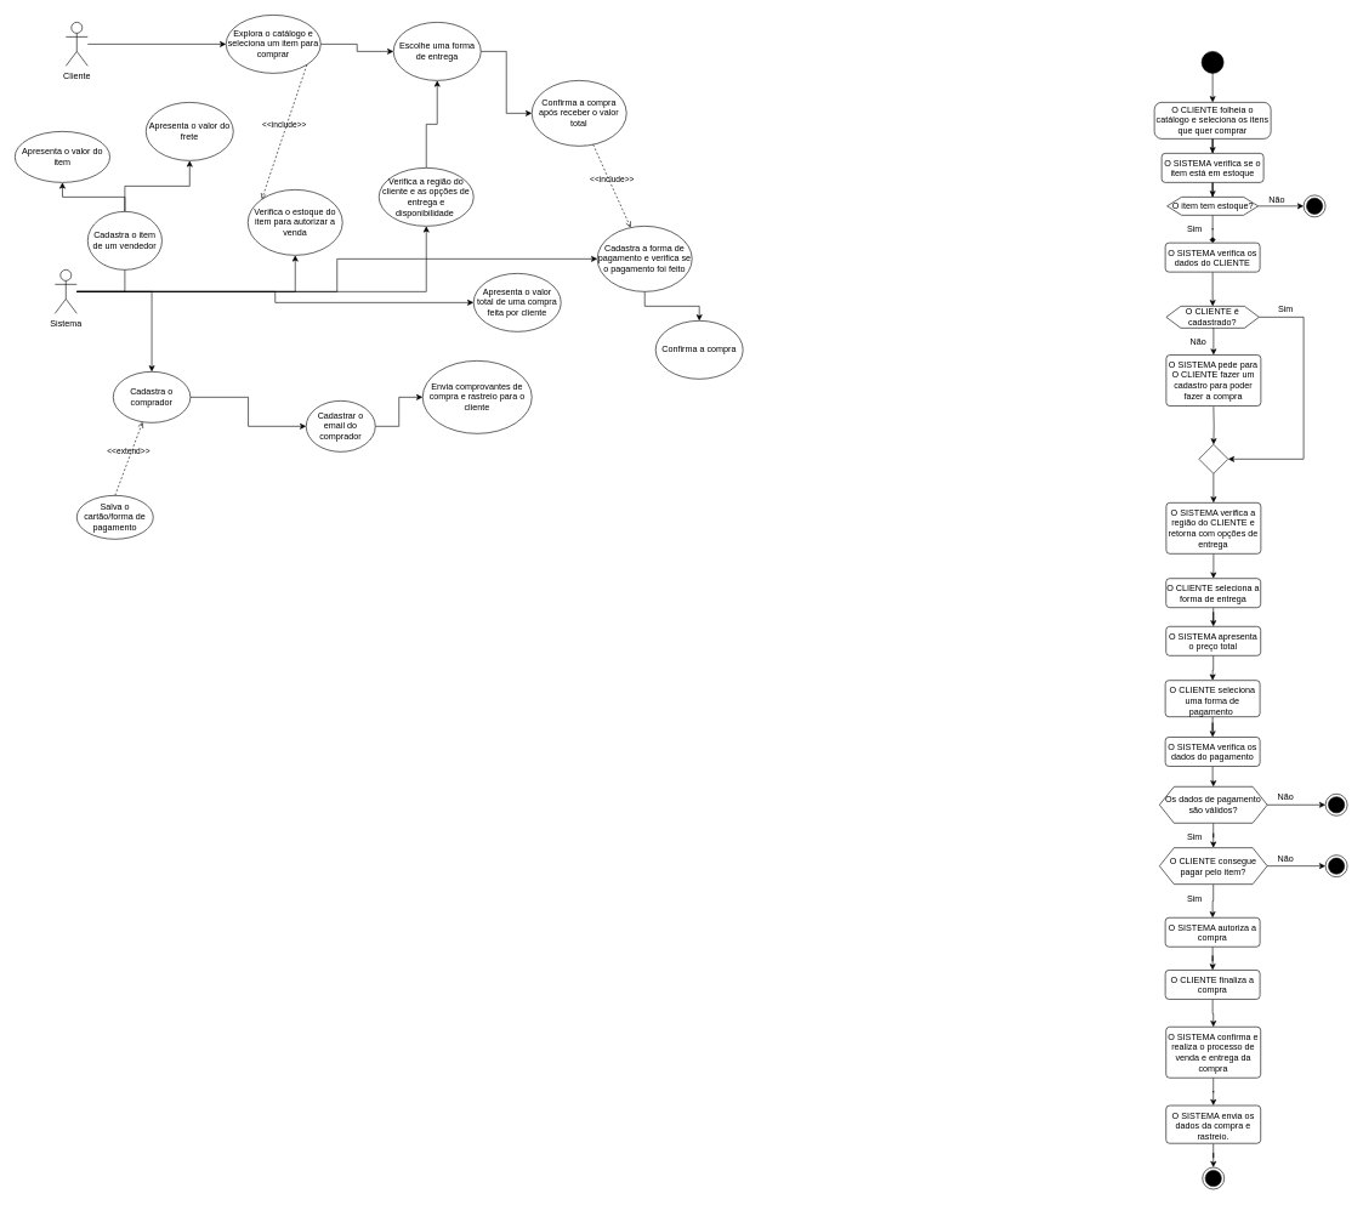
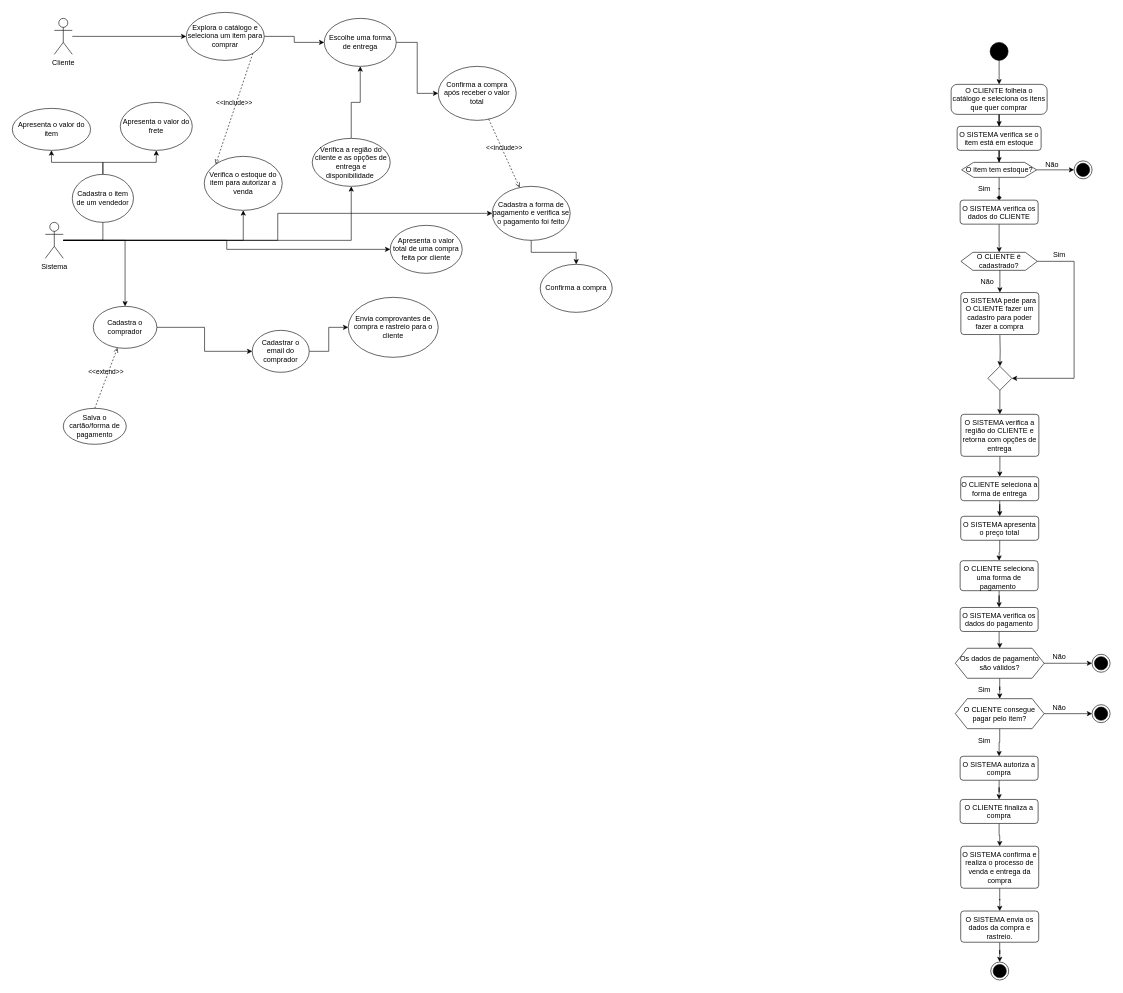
  <mxCell id="0" />
  <mxCell id="1" parent="0" />
  <mxCell id="2" style="edgeStyle=orthogonalEdgeStyle;rounded=0;orthogonalLoop=1;jettySize=auto;html=1;" parent="1" source="3" target="12" edge="1"><mxGeometry relative="1" as="geometry" /></mxCell>
  <mxCell id="3" value="Cliente" style="shape=umlActor;verticalLabelPosition=bottom;verticalAlign=top;html=1;outlineConnect=0;" parent="1" vertex="1"><mxGeometry x="90" y="30" width="30" height="60" as="geometry" /></mxCell>
  <mxCell id="4" style="edgeStyle=orthogonalEdgeStyle;rounded=0;orthogonalLoop=1;jettySize=auto;html=1;" parent="1" source="10" target="14" edge="1"><mxGeometry relative="1" as="geometry" /></mxCell>
  <mxCell id="5" style="edgeStyle=orthogonalEdgeStyle;rounded=0;orthogonalLoop=1;jettySize=auto;html=1;" parent="1" source="10" target="15" edge="1"><mxGeometry relative="1" as="geometry"><mxPoint x="410" y="360" as="targetPoint" /></mxGeometry></mxCell>
  <mxCell id="6" style="edgeStyle=orthogonalEdgeStyle;rounded=0;orthogonalLoop=1;jettySize=auto;html=1;entryX=0.5;entryY=1;entryDx=0;entryDy=0;endArrow=none;" parent="1" source="10" target="23" edge="1"><mxGeometry relative="1" as="geometry"><mxPoint x="155" y="330" as="targetPoint" /></mxGeometry></mxCell>
  <mxCell id="7" style="edgeStyle=orthogonalEdgeStyle;rounded=0;orthogonalLoop=1;jettySize=auto;html=1;" parent="1" source="10" target="26" edge="1"><mxGeometry relative="1" as="geometry" /></mxCell>
  <mxCell id="8" style="edgeStyle=orthogonalEdgeStyle;rounded=0;orthogonalLoop=1;jettySize=auto;html=1;" parent="1" source="10" target="32" edge="1"><mxGeometry relative="1" as="geometry" /></mxCell>
  <mxCell id="9" style="edgeStyle=orthogonalEdgeStyle;rounded=0;orthogonalLoop=1;jettySize=auto;html=1;entryX=0;entryY=0.5;entryDx=0;entryDy=0;" parent="1" source="10" target="34" edge="1"><mxGeometry relative="1" as="geometry" /></mxCell>
  <mxCell id="10" value="Sistema" style="shape=umlActor;verticalLabelPosition=bottom;verticalAlign=top;html=1;outlineConnect=0;" parent="1" vertex="1"><mxGeometry x="75" y="370" width="30" height="60" as="geometry" /></mxCell>
  <mxCell id="11" style="edgeStyle=orthogonalEdgeStyle;rounded=0;orthogonalLoop=1;jettySize=auto;html=1;" parent="1" source="12" target="30" edge="1"><mxGeometry relative="1" as="geometry" /></mxCell>
  <mxCell id="12" value="Explora o catálogo e seleciona um item para comprar" style="ellipse;whiteSpace=wrap;html=1;" parent="1" vertex="1"><mxGeometry x="310" width="130" height="80" as="geometry" y="20" /></mxCell>
  <mxCell id="13" style="edgeStyle=orthogonalEdgeStyle;rounded=0;orthogonalLoop=1;jettySize=auto;html=1;" parent="1" source="14" target="18" edge="1"><mxGeometry relative="1" as="geometry" /></mxCell>
  <mxCell id="14" value="Cadastra o comprador" style="ellipse;whiteSpace=wrap;html=1;" parent="1" vertex="1"><mxGeometry x="155" y="510" width="106" height="70" as="geometry" /></mxCell>
  <mxCell id="15" value="Verifica o estoque do item para autorizar a venda" style="ellipse;whiteSpace=wrap;html=1;" parent="1" vertex="1"><mxGeometry x="340" y="260" width="130" height="90" as="geometry" /></mxCell>
  <mxCell id="16" value="&amp;lt;&amp;lt;include&amp;gt;&amp;gt;" style="html=1;verticalAlign=bottom;labelBackgroundColor=none;endArrow=open;endFill=0;dashed=1;rounded=0;entryX=0;entryY=0;entryDx=0;entryDy=0;exitX=1;exitY=1;exitDx=0;exitDy=0;" parent="1" source="12" target="15" edge="1"><mxGeometry width="160" relative="1" as="geometry"><mxPoint x="210" y="190" as="sourcePoint" /><mxPoint x="370" y="190" as="targetPoint" /></mxGeometry></mxCell>
  <mxCell id="17" style="edgeStyle=orthogonalEdgeStyle;rounded=0;orthogonalLoop=1;jettySize=auto;html=1;" parent="1" source="18" target="36" edge="1"><mxGeometry relative="1" as="geometry" /></mxCell>
  <mxCell id="18" value="Cadastrar o email do comprador" style="ellipse;whiteSpace=wrap;html=1;" parent="1" vertex="1"><mxGeometry x="420" y="550" width="95" height="70" as="geometry" /></mxCell>
  <mxCell id="19" value="Salva o cartão/forma de pagamento" style="ellipse;whiteSpace=wrap;html=1;" parent="1" vertex="1"><mxGeometry x="105" y="680" width="105" height="60" as="geometry" /></mxCell>
  <mxCell id="20" value="&amp;lt;&amp;lt;extend&amp;gt;&amp;gt;" style="html=1;verticalAlign=bottom;labelBackgroundColor=none;endArrow=open;endFill=0;dashed=1;rounded=0;exitX=0.5;exitY=0;exitDx=0;exitDy=0;" parent="1" source="19" target="14" edge="1"><mxGeometry x="-0.004" width="160" relative="1" as="geometry"><mxPoint x="285" y="530" as="sourcePoint" /><mxPoint x="445" y="530" as="targetPoint" /><mxPoint as="offset" /></mxGeometry></mxCell>
  <mxCell id="21" style="edgeStyle=orthogonalEdgeStyle;rounded=0;orthogonalLoop=1;jettySize=auto;html=1;entryX=0.5;entryY=1;entryDx=0;entryDy=0;" parent="1" source="23" target="28" edge="1"><mxGeometry relative="1" as="geometry" /></mxCell>
  <mxCell id="22" style="edgeStyle=orthogonalEdgeStyle;rounded=0;orthogonalLoop=1;jettySize=auto;html=1;entryX=0.5;entryY=1;entryDx=0;entryDy=0;" parent="1" source="23" target="33" edge="1"><mxGeometry relative="1" as="geometry" /></mxCell>
  <mxCell id="23" value="Cadastra o item de um vendedor" style="ellipse;whiteSpace=wrap;html=1;" parent="1" vertex="1"><mxGeometry x="120" y="290" width="102" height="80" as="geometry" /></mxCell>
  <mxCell id="24" value="Confirma a compra após receber o valor total" style="ellipse;whiteSpace=wrap;html=1;" parent="1" vertex="1"><mxGeometry x="730" y="110" width="130" height="90" as="geometry" /></mxCell>
  <mxCell id="25" style="edgeStyle=orthogonalEdgeStyle;rounded=0;orthogonalLoop=1;jettySize=auto;html=1;" parent="1" source="26" target="35" edge="1"><mxGeometry relative="1" as="geometry" /></mxCell>
  <mxCell id="26" value="Cadastra a forma de pagamento e verifica se o pagamento foi feito" style="ellipse;whiteSpace=wrap;html=1;" parent="1" vertex="1"><mxGeometry x="820" y="310" width="130" height="90" as="geometry" /></mxCell>
  <mxCell id="27" value="&amp;lt;&amp;lt;include&amp;gt;&amp;gt;" style="html=1;verticalAlign=bottom;labelBackgroundColor=none;endArrow=open;endFill=0;dashed=1;rounded=0;" parent="1" source="24" target="26" edge="1"><mxGeometry width="160" relative="1" as="geometry"><mxPoint x="460" y="90" as="sourcePoint" /><mxPoint x="620" y="90" as="targetPoint" /></mxGeometry></mxCell>
  <mxCell id="28" value="Apresenta o valor do item" style="ellipse;whiteSpace=wrap;html=1;" parent="1" vertex="1"><mxGeometry y="180" width="130.5" height="70" as="geometry" x="20" /></mxCell>
  <mxCell id="29" style="edgeStyle=orthogonalEdgeStyle;rounded=0;orthogonalLoop=1;jettySize=auto;html=1;" parent="1" source="30" target="24" edge="1"><mxGeometry relative="1" as="geometry" /></mxCell>
  <mxCell id="30" value="Escolhe uma forma de entrega" style="ellipse;whiteSpace=wrap;html=1;" parent="1" vertex="1"><mxGeometry x="540" y="30" width="120" height="80" as="geometry" /></mxCell>
  <mxCell id="31" style="edgeStyle=orthogonalEdgeStyle;rounded=0;orthogonalLoop=1;jettySize=auto;html=1;" parent="1" source="32" target="30" edge="1"><mxGeometry relative="1" as="geometry" /></mxCell>
  <mxCell id="32" value="Verifica a região do cliente e as opções de entrega e disponibilidade&amp;nbsp;" style="ellipse;whiteSpace=wrap;html=1;" parent="1" vertex="1"><mxGeometry x="520" y="230" width="130" height="80" as="geometry" /></mxCell>
- <mxCell id="33" value="Apresenta o valor do frete" style="ellipse;whiteSpace=wrap;html=1;" parent="1" vertex="1"><mxGeometry x="200" y="140" width="120" height="80" as="geometry" /></mxCell>
+ <mxCell id="33" value="Apresenta o valor do frete" style="ellipse;whiteSpace=wrap;html=1;" parent="1" vertex="1"><mxGeometry x="200" y="170" width="120" height="80" as="geometry" /></mxCell>
  <mxCell id="34" value="Apresenta o valor total de uma compra feita por cliente" style="ellipse;whiteSpace=wrap;html=1;" parent="1" vertex="1"><mxGeometry x="650" y="375" width="120" height="80" as="geometry" /></mxCell>
  <mxCell id="35" value="Confirma a compra" style="ellipse;whiteSpace=wrap;html=1;" parent="1" vertex="1"><mxGeometry x="900" y="440" width="120" height="80" as="geometry" /></mxCell>
  <mxCell id="36" value="Envia comprovantes de compra e rastreio para o cliente" style="ellipse;whiteSpace=wrap;html=1;" parent="1" vertex="1"><mxGeometry x="580" y="495" width="150" height="100" as="geometry" /></mxCell>
  <mxCell id="37" style="edgeStyle=orthogonalEdgeStyle;rounded=0;orthogonalLoop=1;jettySize=auto;html=1;" edge="1" parent="1" source="38" target="40"><mxGeometry relative="1" as="geometry" /></mxCell>
  <mxCell id="38" value="" style="ellipse;fillColor=strokeColor;html=1;" vertex="1" parent="1"><mxGeometry x="1650" y="70" width="30" height="30" as="geometry" /></mxCell>
  <mxCell id="39" style="edgeStyle=orthogonalEdgeStyle;rounded=0;orthogonalLoop=1;jettySize=auto;html=1;" edge="1" parent="1" source="40" target="42"><mxGeometry relative="1" as="geometry" /></mxCell>
  <mxCell id="40" value="O CLIENTE folheia o catálogo e seleciona os itens que quer comprar" style="html=1;dashed=0;rounded=1;absoluteArcSize=1;arcSize=20;verticalAlign=middle;align=center;whiteSpace=wrap;" vertex="1" parent="1"><mxGeometry x="1585" y="140" width="160" height="50" as="geometry" /></mxCell>
  <mxCell id="41" style="edgeStyle=orthogonalEdgeStyle;rounded=0;orthogonalLoop=1;jettySize=auto;html=1;" edge="1" parent="1" source="42" target="47"><mxGeometry relative="1" as="geometry" /></mxCell>
  <mxCell id="42" value="O SISTEMA verifica se o item está em estoque" style="html=1;align=center;verticalAlign=top;rounded=1;absoluteArcSize=1;arcSize=10;dashed=0;whiteSpace=wrap;" vertex="1" parent="1"><mxGeometry x="1595" y="210" width="140" height="40" as="geometry" /></mxCell>
  <mxCell id="43" style="edgeStyle=orthogonalEdgeStyle;rounded=0;orthogonalLoop=1;jettySize=auto;html=1;" edge="1" parent="1" source="44" target="52"><mxGeometry relative="1" as="geometry" /></mxCell>
  <mxCell id="44" value="O SISTEMA verifica os dados do CLIENTE" style="html=1;align=center;verticalAlign=top;rounded=1;absoluteArcSize=1;arcSize=10;dashed=0;whiteSpace=wrap;" vertex="1" parent="1"><mxGeometry x="1600" y="333" width="130" height="40" as="geometry" /></mxCell>
  <mxCell id="45" style="edgeStyle=orthogonalEdgeStyle;rounded=0;orthogonalLoop=1;jettySize=auto;html=1;" edge="1" parent="1" source="47" target="48"><mxGeometry relative="1" as="geometry" /></mxCell>
  <mxCell id="46" style="edgeStyle=orthogonalEdgeStyle;rounded=0;orthogonalLoop=1;jettySize=auto;html=1;exitX=0.5;exitY=1;exitDx=0;exitDy=0;endArrow=diamond;" edge="1" parent="1" source="47" target="44"><mxGeometry relative="1" as="geometry" /></mxCell>
  <mxCell id="47" value="O item tem estoque?" style="shape=hexagon;perimeter=hexagonPerimeter2;whiteSpace=wrap;html=1;fixedSize=1;" vertex="1" parent="1"><mxGeometry x="1602.5" y="270" width="125" height="25" as="geometry" /></mxCell>
  <mxCell id="48" value="" style="ellipse;html=1;shape=endState;fillColor=strokeColor;" vertex="1" parent="1"><mxGeometry x="1790" y="267.5" width="30" height="30" as="geometry" /></mxCell>
  <mxCell id="49" value="Não" style="text;html=1;align=center;verticalAlign=middle;resizable=0;points=[];autosize=1;strokeColor=none;fillColor=none;" vertex="1" parent="1"><mxGeometry x="1727.5" y="260" width="50" height="30" as="geometry" /></mxCell>
  <mxCell id="50" style="edgeStyle=orthogonalEdgeStyle;rounded=0;orthogonalLoop=1;jettySize=auto;html=1;exitX=0.5;exitY=1;exitDx=0;exitDy=0;entryX=0.5;entryY=0;entryDx=0;entryDy=0;" edge="1" parent="1" source="52" target="54"><mxGeometry relative="1" as="geometry" /></mxCell>
  <mxCell id="51" style="edgeStyle=orthogonalEdgeStyle;rounded=0;orthogonalLoop=1;jettySize=auto;html=1;exitX=1;exitY=0.5;exitDx=0;exitDy=0;entryX=1;entryY=0.5;entryDx=0;entryDy=0;" edge="1" parent="1" source="52" target="56"><mxGeometry relative="1" as="geometry"><mxPoint x="1840" y="640" as="targetPoint" /><Array as="points"><mxPoint x="1790" y="435" /><mxPoint x="1790" y="630" /></Array></mxGeometry></mxCell>
  <mxCell id="52" value="O CLIENTE é cadastrado?" style="shape=hexagon;perimeter=hexagonPerimeter2;whiteSpace=wrap;html=1;fixedSize=1;" vertex="1" parent="1"><mxGeometry x="1601.25" y="420" width="127.5" height="30" as="geometry" /></mxCell>
  <mxCell id="53" style="edgeStyle=orthogonalEdgeStyle;rounded=0;orthogonalLoop=1;jettySize=auto;html=1;" edge="1" parent="1" target="56"><mxGeometry relative="1" as="geometry"><mxPoint x="1666.276" y="558" as="sourcePoint" /></mxGeometry></mxCell>
  <mxCell id="54" value="O SISTEMA pede para O CLIENTE fazer um cadastro para poder fazer a compra" style="html=1;align=center;verticalAlign=top;rounded=1;absoluteArcSize=1;arcSize=10;dashed=0;whiteSpace=wrap;" vertex="1" parent="1"><mxGeometry x="1601.25" y="487" width="130" height="70" as="geometry" /></mxCell>
  <mxCell id="55" style="edgeStyle=orthogonalEdgeStyle;rounded=0;orthogonalLoop=1;jettySize=auto;html=1;exitX=0.5;exitY=1;exitDx=0;exitDy=0;" edge="1" parent="1" source="56" target="63"><mxGeometry relative="1" as="geometry" /></mxCell>
  <mxCell id="56" value="" style="rhombus;whiteSpace=wrap;html=1;" vertex="1" parent="1"><mxGeometry x="1646.25" y="610" width="40" height="40" as="geometry" /></mxCell>
  <mxCell id="57" value="Não" style="text;html=1;align=center;verticalAlign=middle;resizable=0;points=[];autosize=1;strokeColor=none;fillColor=none;" vertex="1" parent="1"><mxGeometry x="1620" y="455" width="50" height="30" as="geometry" /></mxCell>
  <mxCell id="58" value="Sim" style="text;html=1;align=center;verticalAlign=middle;resizable=0;points=[];autosize=1;strokeColor=none;fillColor=none;" vertex="1" parent="1"><mxGeometry x="1620" y="300" width="40" height="30" as="geometry" /></mxCell>
  <mxCell id="59" value="Sim" style="text;html=1;align=center;verticalAlign=middle;resizable=0;points=[];autosize=1;strokeColor=none;fillColor=none;" vertex="1" parent="1"><mxGeometry x="1745" y="410" width="40" height="30" as="geometry" /></mxCell>
  <mxCell id="60" style="edgeStyle=orthogonalEdgeStyle;rounded=0;orthogonalLoop=1;jettySize=auto;html=1;exitX=0.5;exitY=1;exitDx=0;exitDy=0;" edge="1" parent="1" source="61" target="65"><mxGeometry relative="1" as="geometry" /></mxCell>
  <mxCell id="61" value="O CLIENTE seleciona a forma de entrega" style="html=1;align=center;verticalAlign=top;rounded=1;absoluteArcSize=1;arcSize=10;dashed=0;whiteSpace=wrap;" vertex="1" parent="1"><mxGeometry x="1601" y="794" width="130" height="40" as="geometry" /></mxCell>
  <mxCell id="62" style="edgeStyle=orthogonalEdgeStyle;rounded=0;orthogonalLoop=1;jettySize=auto;html=1;" edge="1" parent="1" source="63" target="61"><mxGeometry relative="1" as="geometry" /></mxCell>
  <mxCell id="63" value="O SISTEMA verifica a região do CLIENTE e retorna com opções de entrega" style="html=1;align=center;verticalAlign=top;rounded=1;absoluteArcSize=1;arcSize=10;dashed=0;whiteSpace=wrap;" vertex="1" parent="1"><mxGeometry x="1601.25" y="690" width="130" height="70" as="geometry" /></mxCell>
  <mxCell id="64" style="edgeStyle=orthogonalEdgeStyle;rounded=0;orthogonalLoop=1;jettySize=auto;html=1;" edge="1" parent="1" source="65" target="67"><mxGeometry relative="1" as="geometry" /></mxCell>
  <mxCell id="65" value="O SISTEMA apresenta o preço total" style="html=1;align=center;verticalAlign=top;rounded=1;absoluteArcSize=1;arcSize=10;dashed=0;whiteSpace=wrap;" vertex="1" parent="1"><mxGeometry x="1601" y="860" width="130" height="40" as="geometry" /></mxCell>
  <mxCell id="66" style="edgeStyle=orthogonalEdgeStyle;rounded=0;orthogonalLoop=1;jettySize=auto;html=1;" edge="1" parent="1" source="67" target="69"><mxGeometry relative="1" as="geometry" /></mxCell>
  <mxCell id="67" value="O CLIENTE seleciona uma forma de pagamento&amp;nbsp;" style="html=1;align=center;verticalAlign=top;rounded=1;absoluteArcSize=1;arcSize=10;dashed=0;whiteSpace=wrap;" vertex="1" parent="1"><mxGeometry x="1600" y="934" width="130" height="50" as="geometry" /></mxCell>
  <mxCell id="68" style="edgeStyle=orthogonalEdgeStyle;rounded=0;orthogonalLoop=1;jettySize=auto;html=1;" edge="1" parent="1" source="69" target="72"><mxGeometry relative="1" as="geometry" /></mxCell>
  <mxCell id="69" value="O SISTEMA verifica os dados do pagamento" style="html=1;align=center;verticalAlign=top;rounded=1;absoluteArcSize=1;arcSize=10;dashed=0;whiteSpace=wrap;" vertex="1" parent="1"><mxGeometry x="1600" y="1012" width="130" height="40" as="geometry" /></mxCell>
  <mxCell id="70" style="edgeStyle=orthogonalEdgeStyle;rounded=0;orthogonalLoop=1;jettySize=auto;html=1;" edge="1" parent="1" source="72" target="75"><mxGeometry relative="1" as="geometry" /></mxCell>
  <mxCell id="71" style="edgeStyle=orthogonalEdgeStyle;rounded=0;orthogonalLoop=1;jettySize=auto;html=1;" edge="1" parent="1" source="72" target="78"><mxGeometry relative="1" as="geometry" /></mxCell>
  <mxCell id="72" value="Os dados de pagamento são válidos?" style="shape=hexagon;perimeter=hexagonPerimeter2;whiteSpace=wrap;html=1;fixedSize=1;" vertex="1" parent="1"><mxGeometry x="1592" y="1080" width="148" height="50" as="geometry" /></mxCell>
  <mxCell id="73" style="edgeStyle=orthogonalEdgeStyle;rounded=0;orthogonalLoop=1;jettySize=auto;html=1;entryX=0;entryY=0.5;entryDx=0;entryDy=0;" edge="1" parent="1" source="75" target="79"><mxGeometry relative="1" as="geometry" /></mxCell>
  <mxCell id="74" style="edgeStyle=orthogonalEdgeStyle;rounded=0;orthogonalLoop=1;jettySize=auto;html=1;" edge="1" parent="1" source="75" target="83"><mxGeometry relative="1" as="geometry" /></mxCell>
  <mxCell id="75" value="O CLIENTE consegue pagar pelo item?" style="shape=hexagon;perimeter=hexagonPerimeter2;whiteSpace=wrap;html=1;fixedSize=1;" vertex="1" parent="1"><mxGeometry x="1592" y="1164" width="148" height="50" as="geometry" /></mxCell>
  <mxCell id="76" value="Sim" style="text;html=1;align=center;verticalAlign=middle;resizable=0;points=[];autosize=1;strokeColor=none;fillColor=none;" vertex="1" parent="1"><mxGeometry x="1620" y="1134" width="40" height="30" as="geometry" /></mxCell>
  <mxCell id="77" value="Sim" style="text;html=1;align=center;verticalAlign=middle;resizable=0;points=[];autosize=1;strokeColor=none;fillColor=none;" vertex="1" parent="1"><mxGeometry x="1620" y="1220" width="40" height="30" as="geometry" /></mxCell>
  <mxCell id="78" value="" style="ellipse;html=1;shape=endState;fillColor=strokeColor;" vertex="1" parent="1"><mxGeometry x="1820" y="1090" width="30" height="30" as="geometry" /></mxCell>
  <mxCell id="79" value="" style="ellipse;html=1;shape=endState;fillColor=strokeColor;" vertex="1" parent="1"><mxGeometry x="1820" y="1174" width="30" height="30" as="geometry" /></mxCell>
  <mxCell id="80" value="Não" style="text;html=1;align=center;verticalAlign=middle;resizable=0;points=[];autosize=1;strokeColor=none;fillColor=none;" vertex="1" parent="1"><mxGeometry x="1740" y="1080" width="50" height="30" as="geometry" /></mxCell>
  <mxCell id="81" value="Não" style="text;html=1;align=center;verticalAlign=middle;resizable=0;points=[];autosize=1;strokeColor=none;fillColor=none;" vertex="1" parent="1"><mxGeometry x="1740" y="1164" width="50" height="30" as="geometry" /></mxCell>
  <mxCell id="82" style="edgeStyle=orthogonalEdgeStyle;rounded=0;orthogonalLoop=1;jettySize=auto;html=1;" edge="1" parent="1" source="83" target="85"><mxGeometry relative="1" as="geometry" /></mxCell>
  <mxCell id="83" value="O SISTEMA autoriza a compra" style="html=1;align=center;verticalAlign=top;rounded=1;absoluteArcSize=1;arcSize=10;dashed=0;whiteSpace=wrap;" vertex="1" parent="1"><mxGeometry x="1600" y="1260" width="130" height="40" as="geometry" /></mxCell>
  <mxCell id="84" style="edgeStyle=orthogonalEdgeStyle;rounded=0;orthogonalLoop=1;jettySize=auto;html=1;" edge="1" parent="1" source="85" target="87"><mxGeometry relative="1" as="geometry" /></mxCell>
  <mxCell id="85" value="O CLIENTE finaliza a compra" style="html=1;align=center;verticalAlign=top;rounded=1;absoluteArcSize=1;arcSize=10;dashed=0;whiteSpace=wrap;" vertex="1" parent="1"><mxGeometry x="1600" y="1332" width="130" height="40" as="geometry" /></mxCell>
  <mxCell id="86" style="edgeStyle=orthogonalEdgeStyle;rounded=0;orthogonalLoop=1;jettySize=auto;html=1;" edge="1" parent="1" source="87" target="89"><mxGeometry relative="1" as="geometry" /></mxCell>
  <mxCell id="87" value="O SISTEMA confirma e realiza o processo de venda e entrega da compra" style="html=1;align=center;verticalAlign=top;rounded=1;absoluteArcSize=1;arcSize=10;dashed=0;whiteSpace=wrap;" vertex="1" parent="1"><mxGeometry x="1601" y="1410" width="130" height="70" as="geometry" /></mxCell>
  <mxCell id="88" style="edgeStyle=orthogonalEdgeStyle;rounded=0;orthogonalLoop=1;jettySize=auto;html=1;" edge="1" parent="1" source="89" target="90"><mxGeometry relative="1" as="geometry" /></mxCell>
  <mxCell id="89" value="O SISTEMA envia os dados da compra e rastreio." style="html=1;align=center;verticalAlign=top;rounded=1;absoluteArcSize=1;arcSize=10;dashed=0;whiteSpace=wrap;" vertex="1" parent="1"><mxGeometry x="1601" y="1518" width="130" height="52" as="geometry" /></mxCell>
  <mxCell id="90" value="" style="ellipse;html=1;shape=endState;fillColor=strokeColor;" vertex="1" parent="1"><mxGeometry x="1651" y="1603" width="30" height="30" as="geometry" /></mxCell>
